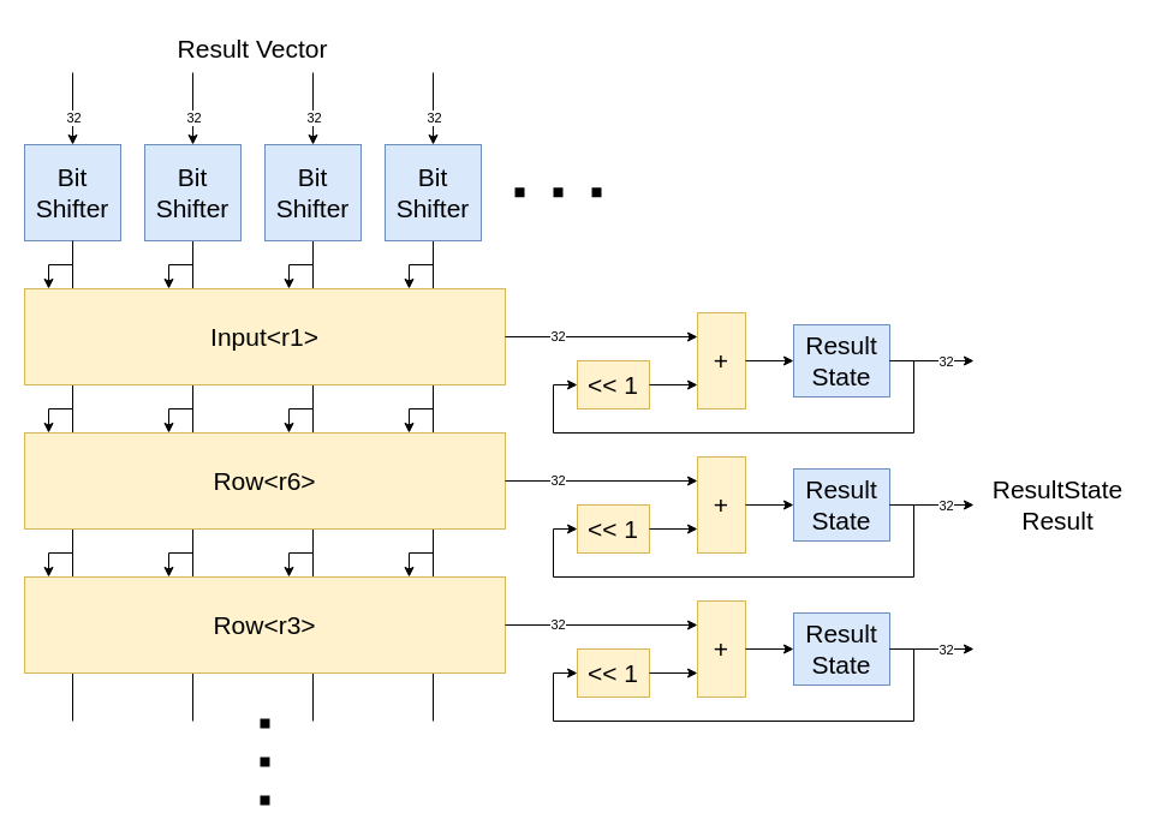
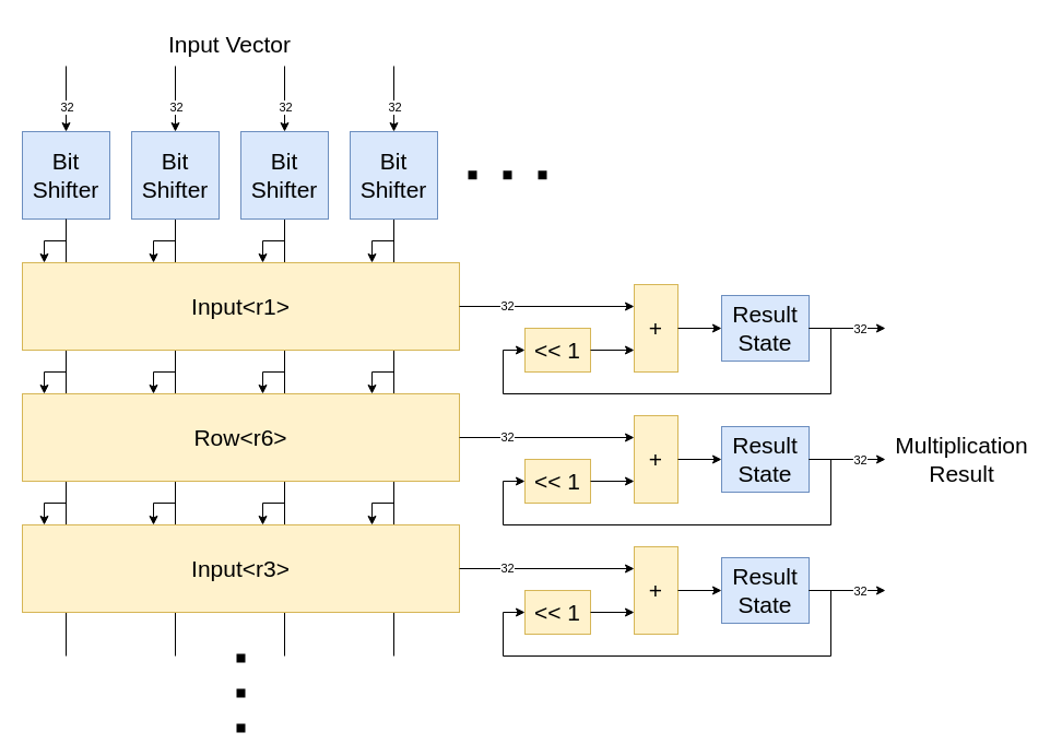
  <mxCell id="0" />
  <mxCell id="1" parent="0" />
  <mxCell id="2" value="" style="endArrow=none;html=1;rounded=0;exitX=0.5;exitY=1;exitDx=0;exitDy=0;" parent="1" edge="1"><mxGeometry width="50" height="50" relative="1" as="geometry"><mxPoint x="160" y="200" as="sourcePoint" /><mxPoint x="160" y="600" as="targetPoint" /></mxGeometry></mxCell>
  <mxCell id="3" value="" style="endArrow=none;html=1;rounded=0;exitX=0.5;exitY=1;exitDx=0;exitDy=0;" parent="1" edge="1"><mxGeometry width="50" height="50" relative="1" as="geometry"><mxPoint x="260" y="200" as="sourcePoint" /><mxPoint x="260" y="600" as="targetPoint" /></mxGeometry></mxCell>
  <mxCell id="4" value="" style="endArrow=none;html=1;rounded=0;exitX=0.5;exitY=1;exitDx=0;exitDy=0;" parent="1" edge="1"><mxGeometry width="50" height="50" relative="1" as="geometry"><mxPoint x="360" y="200" as="sourcePoint" /><mxPoint x="360" y="600" as="targetPoint" /></mxGeometry></mxCell>
  <mxCell id="5" value="+" style="rounded=0;whiteSpace=wrap;html=1;fontSize=21;fillColor=#fff2cc;strokeColor=#d6b656;" parent="1" vertex="1"><mxGeometry x="580" y="260" width="40" height="80" as="geometry" /></mxCell>
  <mxCell id="6" value="Result&lt;br style=&quot;font-size: 21px;&quot;&gt;State" style="rounded=0;whiteSpace=wrap;html=1;fontSize=21;fillColor=#dae8fc;strokeColor=#6c8ebf;" parent="1" vertex="1"><mxGeometry x="660" y="270" width="80" height="60" as="geometry" /></mxCell>
  <mxCell id="7" value="&amp;lt;&amp;lt; 1" style="rounded=0;whiteSpace=wrap;html=1;fontSize=21;fillColor=#fff2cc;strokeColor=#d6b656;" parent="1" vertex="1"><mxGeometry x="480" y="300" width="60" height="40" as="geometry" /></mxCell>
  <mxCell id="8" value="Bit&lt;br style=&quot;font-size: 21px;&quot;&gt;Shifter" style="rounded=0;whiteSpace=wrap;html=1;fontSize=21;fillColor=#dae8fc;strokeColor=#6c8ebf;" parent="1" vertex="1"><mxGeometry x="20" y="120" width="80" height="80" as="geometry" /></mxCell>
  <mxCell id="9" value="Bit&lt;br style=&quot;font-size: 21px;&quot;&gt;Shifter" style="rounded=0;whiteSpace=wrap;html=1;fontSize=21;fillColor=#dae8fc;strokeColor=#6c8ebf;" parent="1" vertex="1"><mxGeometry x="120" y="120" width="80" height="80" as="geometry" /></mxCell>
  <mxCell id="10" value="Bit&lt;br style=&quot;font-size: 21px;&quot;&gt;Shifter" style="rounded=0;whiteSpace=wrap;html=1;fontSize=21;fillColor=#dae8fc;strokeColor=#6c8ebf;" parent="1" vertex="1"><mxGeometry x="220" y="120" width="80" height="80" as="geometry" /></mxCell>
  <mxCell id="11" value="Bit&lt;br style=&quot;font-size: 21px;&quot;&gt;Shifter" style="rounded=0;whiteSpace=wrap;html=1;fontSize=21;fillColor=#dae8fc;strokeColor=#6c8ebf;" parent="1" vertex="1"><mxGeometry x="320" y="120" width="80" height="80" as="geometry" /></mxCell>
  <mxCell id="12" value="" style="endArrow=none;dashed=1;html=1;dashPattern=1 3;strokeWidth=8;rounded=0;fontSize=16;" parent="1" edge="1"><mxGeometry width="50" height="50" relative="1" as="geometry"><mxPoint x="500" y="159.71" as="sourcePoint" /><mxPoint x="420" y="159.71" as="targetPoint" /></mxGeometry></mxCell>
  <mxCell id="13" value="" style="endArrow=none;html=1;rounded=0;exitX=0.5;exitY=1;exitDx=0;exitDy=0;" parent="1" source="8" edge="1"><mxGeometry width="50" height="50" relative="1" as="geometry"><mxPoint x="190" y="590" as="sourcePoint" /><mxPoint x="60" y="600" as="targetPoint" /></mxGeometry></mxCell>
  <mxCell id="14" value="" style="endArrow=classic;html=1;rounded=0;entryX=0.042;entryY=0;entryDx=0;entryDy=0;entryPerimeter=0;" parent="1" edge="1"><mxGeometry width="50" height="50" relative="1" as="geometry"><mxPoint x="160" y="220" as="sourcePoint" /><mxPoint x="140" y="240" as="targetPoint" /><Array as="points"><mxPoint x="140" y="220" /></Array></mxGeometry></mxCell>
  <mxCell id="15" value="" style="endArrow=classic;html=1;rounded=0;entryX=0.042;entryY=0;entryDx=0;entryDy=0;entryPerimeter=0;" parent="1" edge="1"><mxGeometry width="50" height="50" relative="1" as="geometry"><mxPoint x="260" y="220" as="sourcePoint" /><mxPoint x="240" y="240" as="targetPoint" /><Array as="points"><mxPoint x="240" y="220" /></Array></mxGeometry></mxCell>
  <mxCell id="16" value="" style="endArrow=classic;html=1;rounded=0;entryX=0.042;entryY=0;entryDx=0;entryDy=0;entryPerimeter=0;" parent="1" edge="1"><mxGeometry width="50" height="50" relative="1" as="geometry"><mxPoint x="360" y="220" as="sourcePoint" /><mxPoint x="340" y="240" as="targetPoint" /><Array as="points"><mxPoint x="340" y="220" /></Array></mxGeometry></mxCell>
  <mxCell id="17" value="Input&amp;lt;r1&amp;gt;" style="rounded=0;whiteSpace=wrap;html=1;fontSize=21;fillColor=#fff2cc;strokeColor=#d6b656;" parent="1" vertex="1"><mxGeometry x="20" y="240" width="400" height="80" as="geometry" /></mxCell>
  <mxCell id="18" value="" style="endArrow=classic;html=1;rounded=0;" parent="1" edge="1"><mxGeometry width="50" height="50" relative="1" as="geometry"><mxPoint x="60" y="60" as="sourcePoint" /><mxPoint x="60" y="120" as="targetPoint" /></mxGeometry></mxCell>
  <mxCell id="19" value="32" style="edgeLabel;html=1;align=center;verticalAlign=middle;resizable=0;points=[];" parent="18" vertex="1" connectable="0"><mxGeometry x="0.317" relative="1" as="geometry"><mxPoint y="-3" as="offset" /></mxGeometry></mxCell>
  <mxCell id="20" value="" style="endArrow=classic;html=1;rounded=0;entryX=0.042;entryY=0;entryDx=0;entryDy=0;entryPerimeter=0;" parent="1" edge="1"><mxGeometry width="50" height="50" relative="1" as="geometry"><mxPoint x="160" y="340" as="sourcePoint" /><mxPoint x="140" y="360" as="targetPoint" /><Array as="points"><mxPoint x="140" y="340" /></Array></mxGeometry></mxCell>
  <mxCell id="21" value="" style="endArrow=classic;html=1;rounded=0;entryX=0.042;entryY=0;entryDx=0;entryDy=0;entryPerimeter=0;" parent="1" edge="1"><mxGeometry width="50" height="50" relative="1" as="geometry"><mxPoint x="260" y="340" as="sourcePoint" /><mxPoint x="240" y="360" as="targetPoint" /><Array as="points"><mxPoint x="240" y="340" /></Array></mxGeometry></mxCell>
  <mxCell id="22" value="" style="endArrow=classic;html=1;rounded=0;entryX=0.042;entryY=0;entryDx=0;entryDy=0;entryPerimeter=0;" parent="1" edge="1"><mxGeometry width="50" height="50" relative="1" as="geometry"><mxPoint x="360" y="340" as="sourcePoint" /><mxPoint x="340" y="360" as="targetPoint" /><Array as="points"><mxPoint x="340" y="340" /></Array></mxGeometry></mxCell>
  <mxCell id="23" value="Row&amp;lt;r6&amp;gt;" style="rounded=0;whiteSpace=wrap;html=1;fontSize=21;fillColor=#fff2cc;strokeColor=#d6b656;" parent="1" vertex="1"><mxGeometry x="20" y="360" width="400" height="80" as="geometry" /></mxCell>
  <mxCell id="24" value="" style="endArrow=classic;html=1;rounded=0;entryX=0.042;entryY=0;entryDx=0;entryDy=0;entryPerimeter=0;" parent="1" edge="1"><mxGeometry width="50" height="50" relative="1" as="geometry"><mxPoint x="160" y="460" as="sourcePoint" /><mxPoint x="140" y="480" as="targetPoint" /><Array as="points"><mxPoint x="140" y="460" /></Array></mxGeometry></mxCell>
  <mxCell id="25" value="" style="endArrow=classic;html=1;rounded=0;entryX=0.042;entryY=0;entryDx=0;entryDy=0;entryPerimeter=0;" parent="1" edge="1"><mxGeometry width="50" height="50" relative="1" as="geometry"><mxPoint x="260" y="460" as="sourcePoint" /><mxPoint x="240" y="480" as="targetPoint" /><Array as="points"><mxPoint x="240" y="460" /></Array></mxGeometry></mxCell>
  <mxCell id="26" value="" style="endArrow=classic;html=1;rounded=0;entryX=0.042;entryY=0;entryDx=0;entryDy=0;entryPerimeter=0;" parent="1" edge="1"><mxGeometry width="50" height="50" relative="1" as="geometry"><mxPoint x="360" y="460" as="sourcePoint" /><mxPoint x="340" y="480" as="targetPoint" /><Array as="points"><mxPoint x="340" y="460" /></Array></mxGeometry></mxCell>
- <mxCell id="27" value="Row&amp;lt;r3&amp;gt;" style="rounded=0;whiteSpace=wrap;html=1;fontSize=21;fillColor=#fff2cc;strokeColor=#d6b656;" parent="1" vertex="1"><mxGeometry x="20" y="480" width="400" height="80" as="geometry" /></mxCell>
+ <mxCell id="27" value="Input&amp;lt;r3&amp;gt;" style="rounded=0;whiteSpace=wrap;html=1;fontSize=21;fillColor=#fff2cc;strokeColor=#d6b656;" parent="1" vertex="1"><mxGeometry x="20" y="480" width="400" height="80" as="geometry" /></mxCell>
  <mxCell id="28" value="" style="endArrow=none;dashed=1;html=1;dashPattern=1 3;strokeWidth=8;rounded=0;fontSize=16;" parent="1" edge="1"><mxGeometry width="50" height="50" relative="1" as="geometry"><mxPoint x="220" y="670" as="sourcePoint" /><mxPoint x="220" y="590" as="targetPoint" /></mxGeometry></mxCell>
  <mxCell id="29" value="" style="endArrow=classic;html=1;rounded=0;entryX=0.042;entryY=0;entryDx=0;entryDy=0;entryPerimeter=0;" parent="1" edge="1"><mxGeometry width="50" height="50" relative="1" as="geometry"><mxPoint x="60" y="220" as="sourcePoint" /><mxPoint x="40" y="240" as="targetPoint" /><Array as="points"><mxPoint x="40" y="220" /></Array></mxGeometry></mxCell>
  <mxCell id="30" value="" style="endArrow=classic;html=1;rounded=0;entryX=0.042;entryY=0;entryDx=0;entryDy=0;entryPerimeter=0;" parent="1" edge="1"><mxGeometry width="50" height="50" relative="1" as="geometry"><mxPoint x="60" y="340" as="sourcePoint" /><mxPoint x="40" y="360" as="targetPoint" /><Array as="points"><mxPoint x="40" y="340" /></Array></mxGeometry></mxCell>
  <mxCell id="31" value="" style="endArrow=classic;html=1;rounded=0;entryX=0.042;entryY=0;entryDx=0;entryDy=0;entryPerimeter=0;" parent="1" edge="1"><mxGeometry width="50" height="50" relative="1" as="geometry"><mxPoint x="60" y="460" as="sourcePoint" /><mxPoint x="40" y="480" as="targetPoint" /><Array as="points"><mxPoint x="40" y="460" /></Array></mxGeometry></mxCell>
  <mxCell id="32" value="" style="endArrow=classic;html=1;rounded=0;exitX=1;exitY=0.5;exitDx=0;exitDy=0;entryX=0;entryY=0.25;entryDx=0;entryDy=0;" parent="1" source="17" target="5" edge="1"><mxGeometry width="50" height="50" relative="1" as="geometry"><mxPoint x="440" y="280" as="sourcePoint" /><mxPoint x="490" y="490" as="targetPoint" /></mxGeometry></mxCell>
  <mxCell id="33" value="32" style="edgeLabel;html=1;align=center;verticalAlign=middle;resizable=0;points=[];" parent="32" vertex="1" connectable="0"><mxGeometry x="-0.461" y="1" relative="1" as="geometry"><mxPoint as="offset" /></mxGeometry></mxCell>
  <mxCell id="34" value="" style="endArrow=classic;html=1;rounded=0;exitX=1;exitY=0.5;exitDx=0;exitDy=0;entryX=0;entryY=0.75;entryDx=0;entryDy=0;" parent="1" source="7" target="5" edge="1"><mxGeometry width="50" height="50" relative="1" as="geometry"><mxPoint x="450" y="290" as="sourcePoint" /><mxPoint x="590" y="290" as="targetPoint" /></mxGeometry></mxCell>
  <mxCell id="35" value="" style="endArrow=classic;html=1;rounded=0;exitX=1;exitY=0.5;exitDx=0;exitDy=0;entryX=0;entryY=0.75;entryDx=0;entryDy=0;" parent="1" edge="1"><mxGeometry width="50" height="50" relative="1" as="geometry"><mxPoint x="620" y="300" as="sourcePoint" /><mxPoint x="660" y="300" as="targetPoint" /></mxGeometry></mxCell>
  <mxCell id="36" value="" style="endArrow=classic;html=1;rounded=0;exitX=1;exitY=0.5;exitDx=0;exitDy=0;entryX=0;entryY=0.5;entryDx=0;entryDy=0;" parent="1" target="7" edge="1"><mxGeometry width="50" height="50" relative="1" as="geometry"><mxPoint x="740" y="300" as="sourcePoint" /><mxPoint x="780" y="300" as="targetPoint" /><Array as="points"><mxPoint x="760" y="300" /><mxPoint x="760" y="360" /><mxPoint x="460" y="360" /><mxPoint x="460" y="320" /></Array></mxGeometry></mxCell>
  <mxCell id="37" value="+" style="rounded=0;whiteSpace=wrap;html=1;fontSize=21;fillColor=#fff2cc;strokeColor=#d6b656;" parent="1" vertex="1"><mxGeometry x="580" y="380" width="40" height="80" as="geometry" /></mxCell>
  <mxCell id="38" value="Result&lt;br style=&quot;font-size: 21px;&quot;&gt;State" style="rounded=0;whiteSpace=wrap;html=1;fontSize=21;fillColor=#dae8fc;strokeColor=#6c8ebf;" parent="1" vertex="1"><mxGeometry x="660" y="390" width="80" height="60" as="geometry" /></mxCell>
  <mxCell id="39" value="&amp;lt;&amp;lt; 1" style="rounded=0;whiteSpace=wrap;html=1;fontSize=21;fillColor=#fff2cc;strokeColor=#d6b656;" parent="1" vertex="1"><mxGeometry x="480" y="420" width="60" height="40" as="geometry" /></mxCell>
  <mxCell id="40" value="" style="endArrow=classic;html=1;rounded=0;exitX=1;exitY=0.5;exitDx=0;exitDy=0;entryX=0;entryY=0.25;entryDx=0;entryDy=0;" parent="1" source="23" target="37" edge="1"><mxGeometry width="50" height="50" relative="1" as="geometry"><mxPoint x="440" y="400" as="sourcePoint" /><mxPoint x="490" y="610" as="targetPoint" /></mxGeometry></mxCell>
  <mxCell id="41" value="32" style="edgeLabel;html=1;align=center;verticalAlign=middle;resizable=0;points=[];" parent="40" vertex="1" connectable="0"><mxGeometry x="-0.461" y="1" relative="1" as="geometry"><mxPoint as="offset" /></mxGeometry></mxCell>
  <mxCell id="42" value="" style="endArrow=classic;html=1;rounded=0;exitX=1;exitY=0.5;exitDx=0;exitDy=0;entryX=0;entryY=0.75;entryDx=0;entryDy=0;" parent="1" source="39" target="37" edge="1"><mxGeometry width="50" height="50" relative="1" as="geometry"><mxPoint x="450" y="410" as="sourcePoint" /><mxPoint x="590" y="410" as="targetPoint" /></mxGeometry></mxCell>
  <mxCell id="43" value="" style="endArrow=classic;html=1;rounded=0;exitX=1;exitY=0.5;exitDx=0;exitDy=0;entryX=0;entryY=0.75;entryDx=0;entryDy=0;" parent="1" edge="1"><mxGeometry width="50" height="50" relative="1" as="geometry"><mxPoint x="620" y="420" as="sourcePoint" /><mxPoint x="660" y="420" as="targetPoint" /></mxGeometry></mxCell>
  <mxCell id="44" value="" style="endArrow=classic;html=1;rounded=0;exitX=1;exitY=0.5;exitDx=0;exitDy=0;entryX=0;entryY=0.5;entryDx=0;entryDy=0;" parent="1" target="39" edge="1"><mxGeometry width="50" height="50" relative="1" as="geometry"><mxPoint x="740" y="420" as="sourcePoint" /><mxPoint x="780" y="420" as="targetPoint" /><Array as="points"><mxPoint x="760" y="420" /><mxPoint x="760" y="480" /><mxPoint x="460" y="480" /><mxPoint x="460" y="440" /></Array></mxGeometry></mxCell>
  <mxCell id="45" value="+" style="rounded=0;whiteSpace=wrap;html=1;fontSize=21;fillColor=#fff2cc;strokeColor=#d6b656;" parent="1" vertex="1"><mxGeometry x="580" y="500" width="40" height="80" as="geometry" /></mxCell>
  <mxCell id="46" value="Result&lt;br style=&quot;font-size: 21px;&quot;&gt;State" style="rounded=0;whiteSpace=wrap;html=1;fontSize=21;fillColor=#dae8fc;strokeColor=#6c8ebf;" parent="1" vertex="1"><mxGeometry x="660" y="510" width="80" height="60" as="geometry" /></mxCell>
  <mxCell id="47" value="&amp;lt;&amp;lt; 1" style="rounded=0;whiteSpace=wrap;html=1;fontSize=21;fillColor=#fff2cc;strokeColor=#d6b656;" parent="1" vertex="1"><mxGeometry x="480" y="540" width="60" height="40" as="geometry" /></mxCell>
  <mxCell id="48" value="" style="endArrow=classic;html=1;rounded=0;exitX=1;exitY=0.5;exitDx=0;exitDy=0;entryX=0;entryY=0.25;entryDx=0;entryDy=0;" parent="1" source="27" target="45" edge="1"><mxGeometry width="50" height="50" relative="1" as="geometry"><mxPoint x="440" y="520" as="sourcePoint" /><mxPoint x="490" y="730" as="targetPoint" /></mxGeometry></mxCell>
  <mxCell id="49" value="32" style="edgeLabel;html=1;align=center;verticalAlign=middle;resizable=0;points=[];" parent="48" vertex="1" connectable="0"><mxGeometry x="-0.461" y="1" relative="1" as="geometry"><mxPoint as="offset" /></mxGeometry></mxCell>
  <mxCell id="50" value="" style="endArrow=classic;html=1;rounded=0;exitX=1;exitY=0.5;exitDx=0;exitDy=0;entryX=0;entryY=0.75;entryDx=0;entryDy=0;" parent="1" source="47" target="45" edge="1"><mxGeometry width="50" height="50" relative="1" as="geometry"><mxPoint x="450" y="530" as="sourcePoint" /><mxPoint x="590" y="530" as="targetPoint" /></mxGeometry></mxCell>
  <mxCell id="51" value="" style="endArrow=classic;html=1;rounded=0;exitX=1;exitY=0.5;exitDx=0;exitDy=0;entryX=0;entryY=0.75;entryDx=0;entryDy=0;" parent="1" edge="1"><mxGeometry width="50" height="50" relative="1" as="geometry"><mxPoint x="620" y="540" as="sourcePoint" /><mxPoint x="660" y="540" as="targetPoint" /></mxGeometry></mxCell>
  <mxCell id="52" value="" style="endArrow=classic;html=1;rounded=0;exitX=1;exitY=0.5;exitDx=0;exitDy=0;entryX=0;entryY=0.5;entryDx=0;entryDy=0;" parent="1" target="47" edge="1"><mxGeometry width="50" height="50" relative="1" as="geometry"><mxPoint x="740" y="540" as="sourcePoint" /><mxPoint x="780" y="540" as="targetPoint" /><Array as="points"><mxPoint x="760" y="540" /><mxPoint x="760" y="600" /><mxPoint x="460" y="600" /><mxPoint x="460" y="560" /></Array></mxGeometry></mxCell>
  <mxCell id="53" value="" style="endArrow=classic;html=1;rounded=0;exitX=1;exitY=0.5;exitDx=0;exitDy=0;" parent="1" edge="1"><mxGeometry width="50" height="50" relative="1" as="geometry"><mxPoint x="740" y="540" as="sourcePoint" /><mxPoint x="810" y="540" as="targetPoint" /></mxGeometry></mxCell>
  <mxCell id="54" value="32" style="edgeLabel;html=1;align=center;verticalAlign=middle;resizable=0;points=[];" parent="53" vertex="1" connectable="0"><mxGeometry x="0.306" relative="1" as="geometry"><mxPoint as="offset" /></mxGeometry></mxCell>
  <mxCell id="55" value="" style="endArrow=classic;html=1;rounded=0;exitX=1;exitY=0.5;exitDx=0;exitDy=0;" parent="1" edge="1"><mxGeometry width="50" height="50" relative="1" as="geometry"><mxPoint x="740" y="420" as="sourcePoint" /><mxPoint x="810" y="420" as="targetPoint" /></mxGeometry></mxCell>
  <mxCell id="56" value="32" style="edgeLabel;html=1;align=center;verticalAlign=middle;resizable=0;points=[];" parent="55" vertex="1" connectable="0"><mxGeometry x="0.306" relative="1" as="geometry"><mxPoint as="offset" /></mxGeometry></mxCell>
  <mxCell id="57" value="" style="endArrow=classic;html=1;rounded=0;exitX=1;exitY=0.5;exitDx=0;exitDy=0;" parent="1" edge="1"><mxGeometry width="50" height="50" relative="1" as="geometry"><mxPoint x="740" y="300" as="sourcePoint" /><mxPoint x="810" y="300" as="targetPoint" /></mxGeometry></mxCell>
  <mxCell id="58" value="32" style="edgeLabel;html=1;align=center;verticalAlign=middle;resizable=0;points=[];" parent="57" vertex="1" connectable="0"><mxGeometry x="0.306" relative="1" as="geometry"><mxPoint as="offset" /></mxGeometry></mxCell>
  <mxCell id="59" value="" style="endArrow=classic;html=1;rounded=0;" parent="1" edge="1"><mxGeometry width="50" height="50" relative="1" as="geometry"><mxPoint x="160" y="60" as="sourcePoint" /><mxPoint x="160" y="120" as="targetPoint" /></mxGeometry></mxCell>
  <mxCell id="60" value="32" style="edgeLabel;html=1;align=center;verticalAlign=middle;resizable=0;points=[];" parent="59" vertex="1" connectable="0"><mxGeometry x="0.317" relative="1" as="geometry"><mxPoint y="-3" as="offset" /></mxGeometry></mxCell>
  <mxCell id="61" value="" style="endArrow=classic;html=1;rounded=0;" parent="1" edge="1"><mxGeometry width="50" height="50" relative="1" as="geometry"><mxPoint x="260" y="60" as="sourcePoint" /><mxPoint x="260" y="120" as="targetPoint" /></mxGeometry></mxCell>
  <mxCell id="62" value="32" style="edgeLabel;html=1;align=center;verticalAlign=middle;resizable=0;points=[];" parent="61" vertex="1" connectable="0"><mxGeometry x="0.317" relative="1" as="geometry"><mxPoint y="-3" as="offset" /></mxGeometry></mxCell>
  <mxCell id="63" value="" style="endArrow=classic;html=1;rounded=0;" parent="1" edge="1"><mxGeometry width="50" height="50" relative="1" as="geometry"><mxPoint x="360" y="60" as="sourcePoint" /><mxPoint x="360" y="120" as="targetPoint" /></mxGeometry></mxCell>
  <mxCell id="64" value="32" style="edgeLabel;html=1;align=center;verticalAlign=middle;resizable=0;points=[];" parent="63" vertex="1" connectable="0"><mxGeometry x="0.317" relative="1" as="geometry"><mxPoint y="-3" as="offset" /></mxGeometry></mxCell>
- <mxCell id="65" value="Result Vector" style="text;html=1;strokeColor=none;fillColor=none;align=center;verticalAlign=middle;whiteSpace=wrap;rounded=0;fontSize=21;" vertex="1" parent="1"><mxGeometry x="40" y="20" width="340" height="40" as="geometry" /></mxCell>
- <mxCell id="66" value="ResultState Result" style="text;html=1;strokeColor=none;fillColor=none;align=center;verticalAlign=middle;whiteSpace=wrap;rounded=0;fontSize=21;" vertex="1" parent="1"><mxGeometry x="810" y="390" width="140" height="60" as="geometry" /></mxCell>
+ <mxCell id="65" value="Input Vector" style="text;html=1;strokeColor=none;fillColor=none;align=center;verticalAlign=middle;whiteSpace=wrap;rounded=0;fontSize=21;" vertex="1" parent="1"><mxGeometry x="40" y="20" width="340" height="40" as="geometry" /></mxCell>
+ <mxCell id="66" value="Multiplication Result" style="text;html=1;strokeColor=none;fillColor=none;align=center;verticalAlign=middle;whiteSpace=wrap;rounded=0;fontSize=21;" vertex="1" parent="1"><mxGeometry x="810" y="390" width="140" height="60" as="geometry" /></mxCell>
